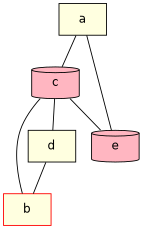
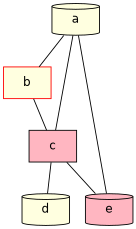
  strict graph {
    fontname="DejaVu Sans"
    node [fillcolor=lightyellow fontname="DejaVu Sans" shape=cylinder style="vertex,filled"]
    edge [color=black fontname="DejaVu Sans" style="edge"]
-   a [shape=box]
+   a
    b [color=red shape=box style="selected vertex,filled"]
-   c [fillcolor=lightpink]
+   c [fillcolor=lightpink shape=box]
    e [fillcolor=lightpink]
-   d [shape=box]
-   d -- b
+   d
+   a -- b
    a -- c
    a -- e
    b -- c
    c -- e
    c -- d
  }
